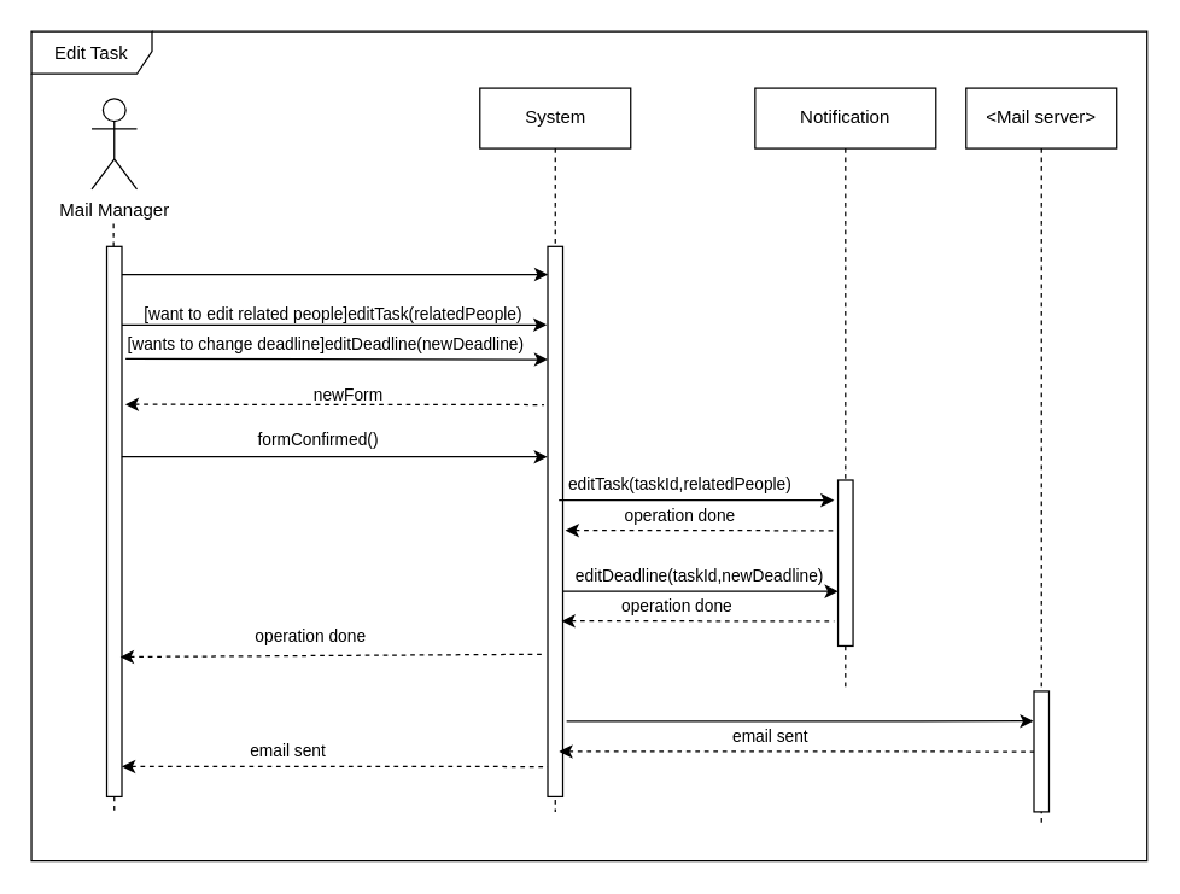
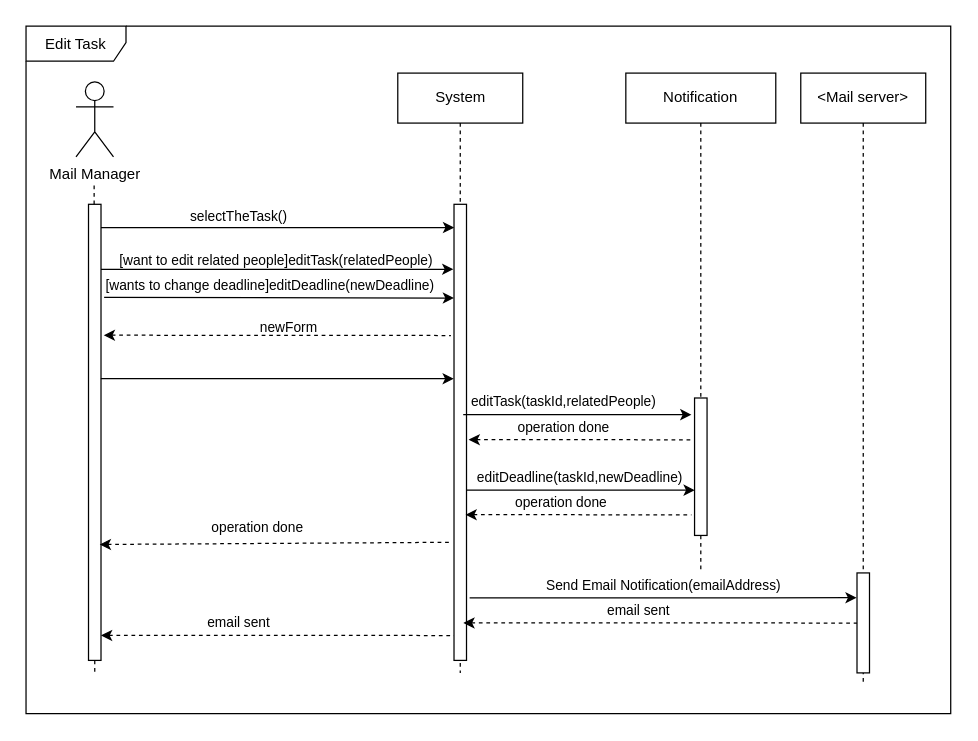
  <mxCell id="0" />
  <mxCell id="1" parent="0" />
  <mxCell id="2" value="Edit Task" style="shape=umlFrame;whiteSpace=wrap;html=1;width=80;height=28;" parent="1" vertex="1"><mxGeometry x="20" y="20.5" width="740" height="550" as="geometry" /></mxCell>
  <mxCell id="3" value="Mail Manager" style="shape=umlActor;verticalLabelPosition=bottom;verticalAlign=top;html=1;" parent="1" vertex="1"><mxGeometry x="60" y="65" width="30" height="60" as="geometry" /></mxCell>
  <mxCell id="4" value="Notification" style="shape=umlLifeline;perimeter=lifelinePerimeter;whiteSpace=wrap;html=1;container=1;collapsible=0;recursiveResize=0;outlineConnect=0;" parent="1" vertex="1"><mxGeometry x="500" y="58" width="120" height="400" as="geometry" /></mxCell>
  <mxCell id="5" value="" style="endArrow=none;dashed=1;endFill=0;endSize=12;html=1;startArrow=none;" parent="1" source="9" edge="1"><mxGeometry width="160" relative="1" as="geometry"><mxPoint x="74.5" y="148" as="sourcePoint" /><mxPoint x="75" y="538" as="targetPoint" /></mxGeometry></mxCell>
  <mxCell id="6" value="System" style="shape=umlLifeline;perimeter=lifelinePerimeter;whiteSpace=wrap;html=1;container=1;collapsible=0;recursiveResize=0;outlineConnect=0;" parent="1" vertex="1"><mxGeometry x="317.5" y="58" width="100" height="480" as="geometry" /></mxCell>
  <mxCell id="7" value="&amp;lt;Mail server&amp;gt;" style="shape=umlLifeline;perimeter=lifelinePerimeter;whiteSpace=wrap;html=1;container=1;collapsible=0;recursiveResize=0;outlineConnect=0;" parent="1" vertex="1"><mxGeometry x="640" y="58" width="100" height="490" as="geometry" /></mxCell>
  <mxCell id="8" value="" style="rounded=0;whiteSpace=wrap;html=1;" parent="1" vertex="1"><mxGeometry x="685" y="458" width="10" height="80" as="geometry" /></mxCell>
  <mxCell id="9" value="" style="html=1;points=[];perimeter=orthogonalPerimeter;" parent="1" vertex="1"><mxGeometry x="70" y="163" width="10" height="365" as="geometry" /></mxCell>
  <mxCell id="10" value="" style="endArrow=none;dashed=1;endFill=0;endSize=12;html=1;" parent="1" target="9" edge="1"><mxGeometry width="160" relative="1" as="geometry"><mxPoint x="74.5" y="148" as="sourcePoint" /><mxPoint x="74.5" y="498" as="targetPoint" /></mxGeometry></mxCell>
  <mxCell id="11" value="" style="endArrow=classic;html=1;fontSize=11;entryX=0.011;entryY=0.051;entryDx=0;entryDy=0;entryPerimeter=0;" edge="1" parent="1" source="9" target="14"><mxGeometry width="50" height="50" relative="1" as="geometry"><mxPoint x="220" y="178" as="sourcePoint" /><mxPoint x="270" y="128" as="targetPoint" /></mxGeometry></mxCell>
+ <mxCell id="12" value="selectTheTask()" style="text;html=1;align=center;verticalAlign=middle;resizable=0;points=[];autosize=1;strokeColor=none;fontSize=11;" vertex="1" parent="1"><mxGeometry x="145" y="163" width="90" height="20" as="geometry" /></mxCell>
  <mxCell id="13" value="" style="endArrow=classic;html=1;fontSize=11;" edge="1" parent="1"><mxGeometry width="50" height="50" relative="1" as="geometry"><mxPoint x="80" y="215" as="sourcePoint" /><mxPoint x="362" y="215" as="targetPoint" /></mxGeometry></mxCell>
  <mxCell id="14" value="" style="rounded=0;whiteSpace=wrap;html=1;" parent="1" vertex="1"><mxGeometry x="362.5" y="163" width="10" height="365" as="geometry" /></mxCell>
  <mxCell id="15" value="[want to edit related people]editTask(relatedPeople)" style="text;html=1;align=center;verticalAlign=middle;resizable=0;points=[];autosize=1;strokeColor=none;fontSize=11;" vertex="1" parent="1"><mxGeometry x="85" y="198" width="270" height="20" as="geometry" /></mxCell>
  <mxCell id="16" value="[wants to change deadline]editDeadline(newDeadline)" style="text;html=1;align=center;verticalAlign=middle;resizable=0;points=[];autosize=1;strokeColor=none;fontSize=11;" vertex="1" parent="1"><mxGeometry x="75" y="218" width="280" height="20" as="geometry" /></mxCell>
  <mxCell id="17" value="" style="endArrow=classic;html=1;fontSize=11;" edge="1" parent="1"><mxGeometry width="50" height="50" relative="1" as="geometry"><mxPoint x="82.5" y="237.5" as="sourcePoint" /><mxPoint x="362.5" y="238" as="targetPoint" /></mxGeometry></mxCell>
  <mxCell id="18" value="" style="endArrow=classic;html=1;fontSize=11;entryX=0.014;entryY=0.315;entryDx=0;entryDy=0;exitX=1;exitY=0.25;exitDx=0;exitDy=0;entryPerimeter=0;" edge="1" parent="1"><mxGeometry width="50" height="50" relative="1" as="geometry"><mxPoint x="369.86" y="331.27" as="sourcePoint" /><mxPoint x="552.5" y="331.32" as="targetPoint" /></mxGeometry></mxCell>
  <mxCell id="19" value="editTask(taskId,relatedPeople)" style="text;html=1;align=center;verticalAlign=middle;resizable=0;points=[];autosize=1;strokeColor=none;fontSize=11;" vertex="1" parent="1"><mxGeometry x="369.86" y="311.27" width="160" height="20" as="geometry" /></mxCell>
  <mxCell id="20" value="" style="endArrow=none;dashed=1;html=1;fontSize=11;entryX=-0.021;entryY=0.424;entryDx=0;entryDy=0;entryPerimeter=0;exitX=1.15;exitY=0.348;exitDx=0;exitDy=0;exitPerimeter=0;startArrow=classic;startFill=1;" edge="1" parent="1"><mxGeometry width="50" height="50" relative="1" as="geometry"><mxPoint x="374.21" y="351.36" as="sourcePoint" /><mxPoint x="555" y="351.44" as="targetPoint" /></mxGeometry></mxCell>
  <mxCell id="21" value="operation done" style="text;html=1;align=center;verticalAlign=middle;resizable=0;points=[];autosize=1;strokeColor=none;fontSize=11;" vertex="1" parent="1"><mxGeometry x="405.21" y="331.96" width="90" height="20" as="geometry" /></mxCell>
  <mxCell id="22" value="" style="endArrow=classic;html=1;fontSize=11;entryX=0.016;entryY=0.666;entryDx=0;entryDy=0;exitX=1;exitY=0.25;exitDx=0;exitDy=0;entryPerimeter=0;" edge="1" parent="1"><mxGeometry width="50" height="50" relative="1" as="geometry"><mxPoint x="372.5" y="391.72" as="sourcePoint" /><mxPoint x="555.16" y="391.74" as="targetPoint" /></mxGeometry></mxCell>
  <mxCell id="23" value="editDeadline(taskId,newDeadline)" style="text;html=1;align=center;verticalAlign=middle;resizable=0;points=[];autosize=1;strokeColor=none;fontSize=11;" vertex="1" parent="1"><mxGeometry x="372.5" y="371.92" width="180" height="20" as="geometry" /></mxCell>
  <mxCell id="24" value="" style="rounded=0;whiteSpace=wrap;html=1;" parent="1" vertex="1"><mxGeometry x="555" y="318" width="10" height="110" as="geometry" /></mxCell>
  <mxCell id="25" value="" style="endArrow=none;dashed=1;html=1;fontSize=11;entryX=-0.021;entryY=0.424;entryDx=0;entryDy=0;entryPerimeter=0;exitX=1.15;exitY=0.348;exitDx=0;exitDy=0;exitPerimeter=0;startArrow=classic;startFill=1;" edge="1" parent="1"><mxGeometry width="50" height="50" relative="1" as="geometry"><mxPoint x="371.71" y="411.4" as="sourcePoint" /><mxPoint x="552.5" y="411.48" as="targetPoint" /></mxGeometry></mxCell>
  <mxCell id="26" value="operation done" style="text;html=1;align=center;verticalAlign=middle;resizable=0;points=[];autosize=1;strokeColor=none;fontSize=11;" vertex="1" parent="1"><mxGeometry x="402.71" y="392" width="90" height="20" as="geometry" /></mxCell>
  <mxCell id="27" value="" style="endArrow=classic;html=1;fontSize=11;exitX=0.986;exitY=0.506;exitDx=0;exitDy=0;exitPerimeter=0;entryX=-0.017;entryY=0.422;entryDx=0;entryDy=0;entryPerimeter=0;" edge="1" parent="1"><mxGeometry width="50" height="50" relative="1" as="geometry"><mxPoint x="79.86" y="302.5" as="sourcePoint" /><mxPoint x="362.33" y="302.6" as="targetPoint" /></mxGeometry></mxCell>
- <mxCell id="28" value="formConfirmed()" style="text;html=1;align=center;verticalAlign=middle;resizable=0;points=[];autosize=1;strokeColor=none;fontSize=11;" vertex="1" parent="1"><mxGeometry x="160" y="281" width="100" height="20" as="geometry" /></mxCell>
  <mxCell id="29" value="" style="endArrow=none;dashed=1;html=1;fontSize=11;exitX=1.22;exitY=0.379;exitDx=0;exitDy=0;exitPerimeter=0;startArrow=classic;startFill=1;" edge="1" parent="1"><mxGeometry width="50" height="50" relative="1" as="geometry"><mxPoint x="82.2" y="267.75" as="sourcePoint" /><mxPoint x="360" y="268" as="targetPoint" /></mxGeometry></mxCell>
  <mxCell id="30" value="newForm" style="text;html=1;align=center;verticalAlign=middle;resizable=0;points=[];autosize=1;strokeColor=none;fontSize=11;" vertex="1" parent="1"><mxGeometry x="200" y="251.5" width="60" height="20" as="geometry" /></mxCell>
  <mxCell id="31" value="" style="endArrow=none;dashed=1;html=1;fontSize=11;entryX=-0.021;entryY=0.424;entryDx=0;entryDy=0;entryPerimeter=0;exitX=0.9;exitY=0.886;exitDx=0;exitDy=0;exitPerimeter=0;startArrow=classic;startFill=1;" edge="1" parent="1"><mxGeometry width="50" height="50" relative="1" as="geometry"><mxPoint x="79" y="435.23" as="sourcePoint" /><mxPoint x="360.79" y="433.48" as="targetPoint" /></mxGeometry></mxCell>
  <mxCell id="32" value="operation done" style="text;html=1;align=center;verticalAlign=middle;resizable=0;points=[];autosize=1;strokeColor=none;fontSize=11;" vertex="1" parent="1"><mxGeometry x="160" y="412" width="90" height="20" as="geometry" /></mxCell>
  <mxCell id="33" value="" style="endArrow=classic;html=1;fontSize=11;entryX=-0.029;entryY=0.123;entryDx=0;entryDy=0;entryPerimeter=0;" edge="1" parent="1"><mxGeometry width="50" height="50" relative="1" as="geometry"><mxPoint x="375" y="478" as="sourcePoint" /><mxPoint x="684.71" y="477.84" as="targetPoint" /></mxGeometry></mxCell>
+ <mxCell id="34" value="Send Email Notification(emailAddress)" style="text;html=1;align=center;verticalAlign=middle;resizable=0;points=[];autosize=1;strokeColor=none;fontSize=11;" vertex="1" parent="1"><mxGeometry x="430" y="458" width="200" height="20" as="geometry" /></mxCell>
  <mxCell id="35" value="" style="endArrow=none;dashed=1;html=1;fontSize=11;entryX=-0.021;entryY=0.424;entryDx=0;entryDy=0;entryPerimeter=0;startArrow=classic;startFill=1;" edge="1" parent="1"><mxGeometry width="50" height="50" relative="1" as="geometry"><mxPoint x="370" y="498" as="sourcePoint" /><mxPoint x="685" y="498.08" as="targetPoint" /></mxGeometry></mxCell>
  <mxCell id="36" value="email sent" style="text;html=1;align=center;verticalAlign=middle;resizable=0;points=[];autosize=1;strokeColor=none;fontSize=11;" vertex="1" parent="1"><mxGeometry x="475" y="478" width="70" height="20" as="geometry" /></mxCell>
  <mxCell id="37" value="" style="endArrow=none;dashed=1;html=1;fontSize=11;entryX=-0.021;entryY=0.424;entryDx=0;entryDy=0;entryPerimeter=0;startArrow=classic;startFill=1;" edge="1" parent="1"><mxGeometry width="50" height="50" relative="1" as="geometry"><mxPoint x="80" y="508" as="sourcePoint" /><mxPoint x="362.5" y="508.08" as="targetPoint" /></mxGeometry></mxCell>
  <mxCell id="38" value="email sent" style="text;html=1;align=center;verticalAlign=middle;resizable=0;points=[];autosize=1;strokeColor=none;fontSize=11;" vertex="1" parent="1"><mxGeometry x="155" y="488" width="70" height="20" as="geometry" /></mxCell>
